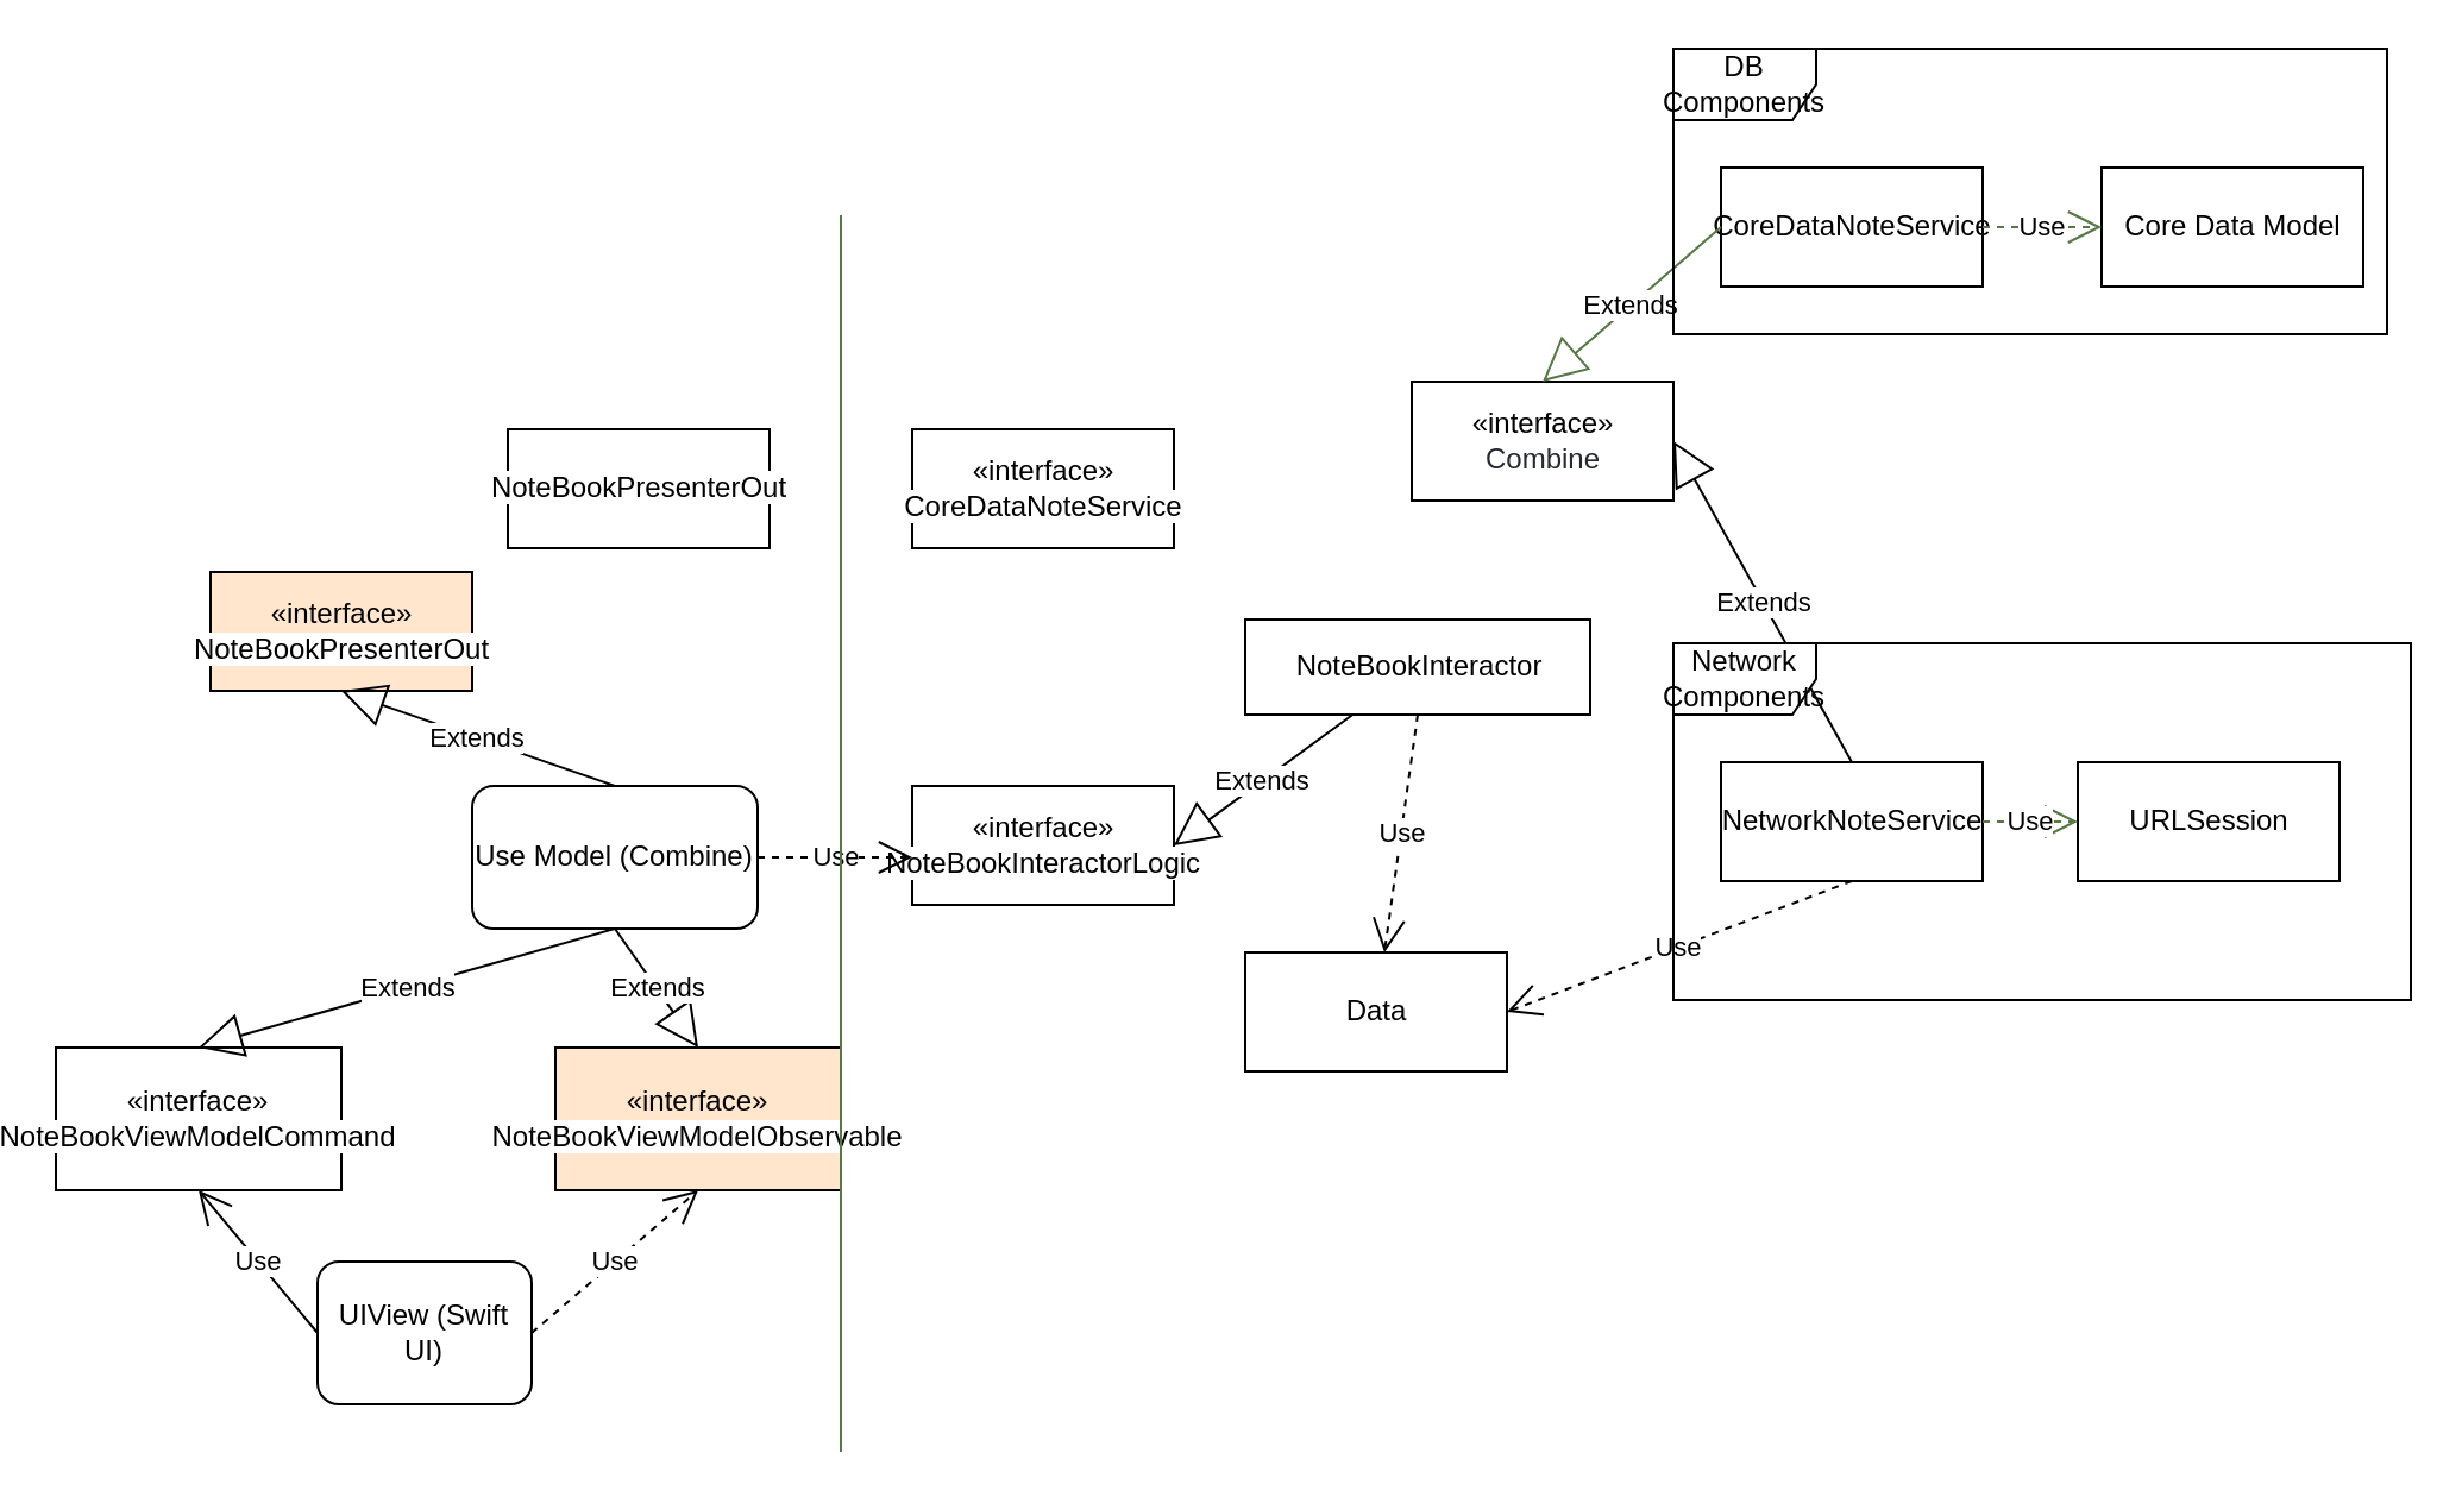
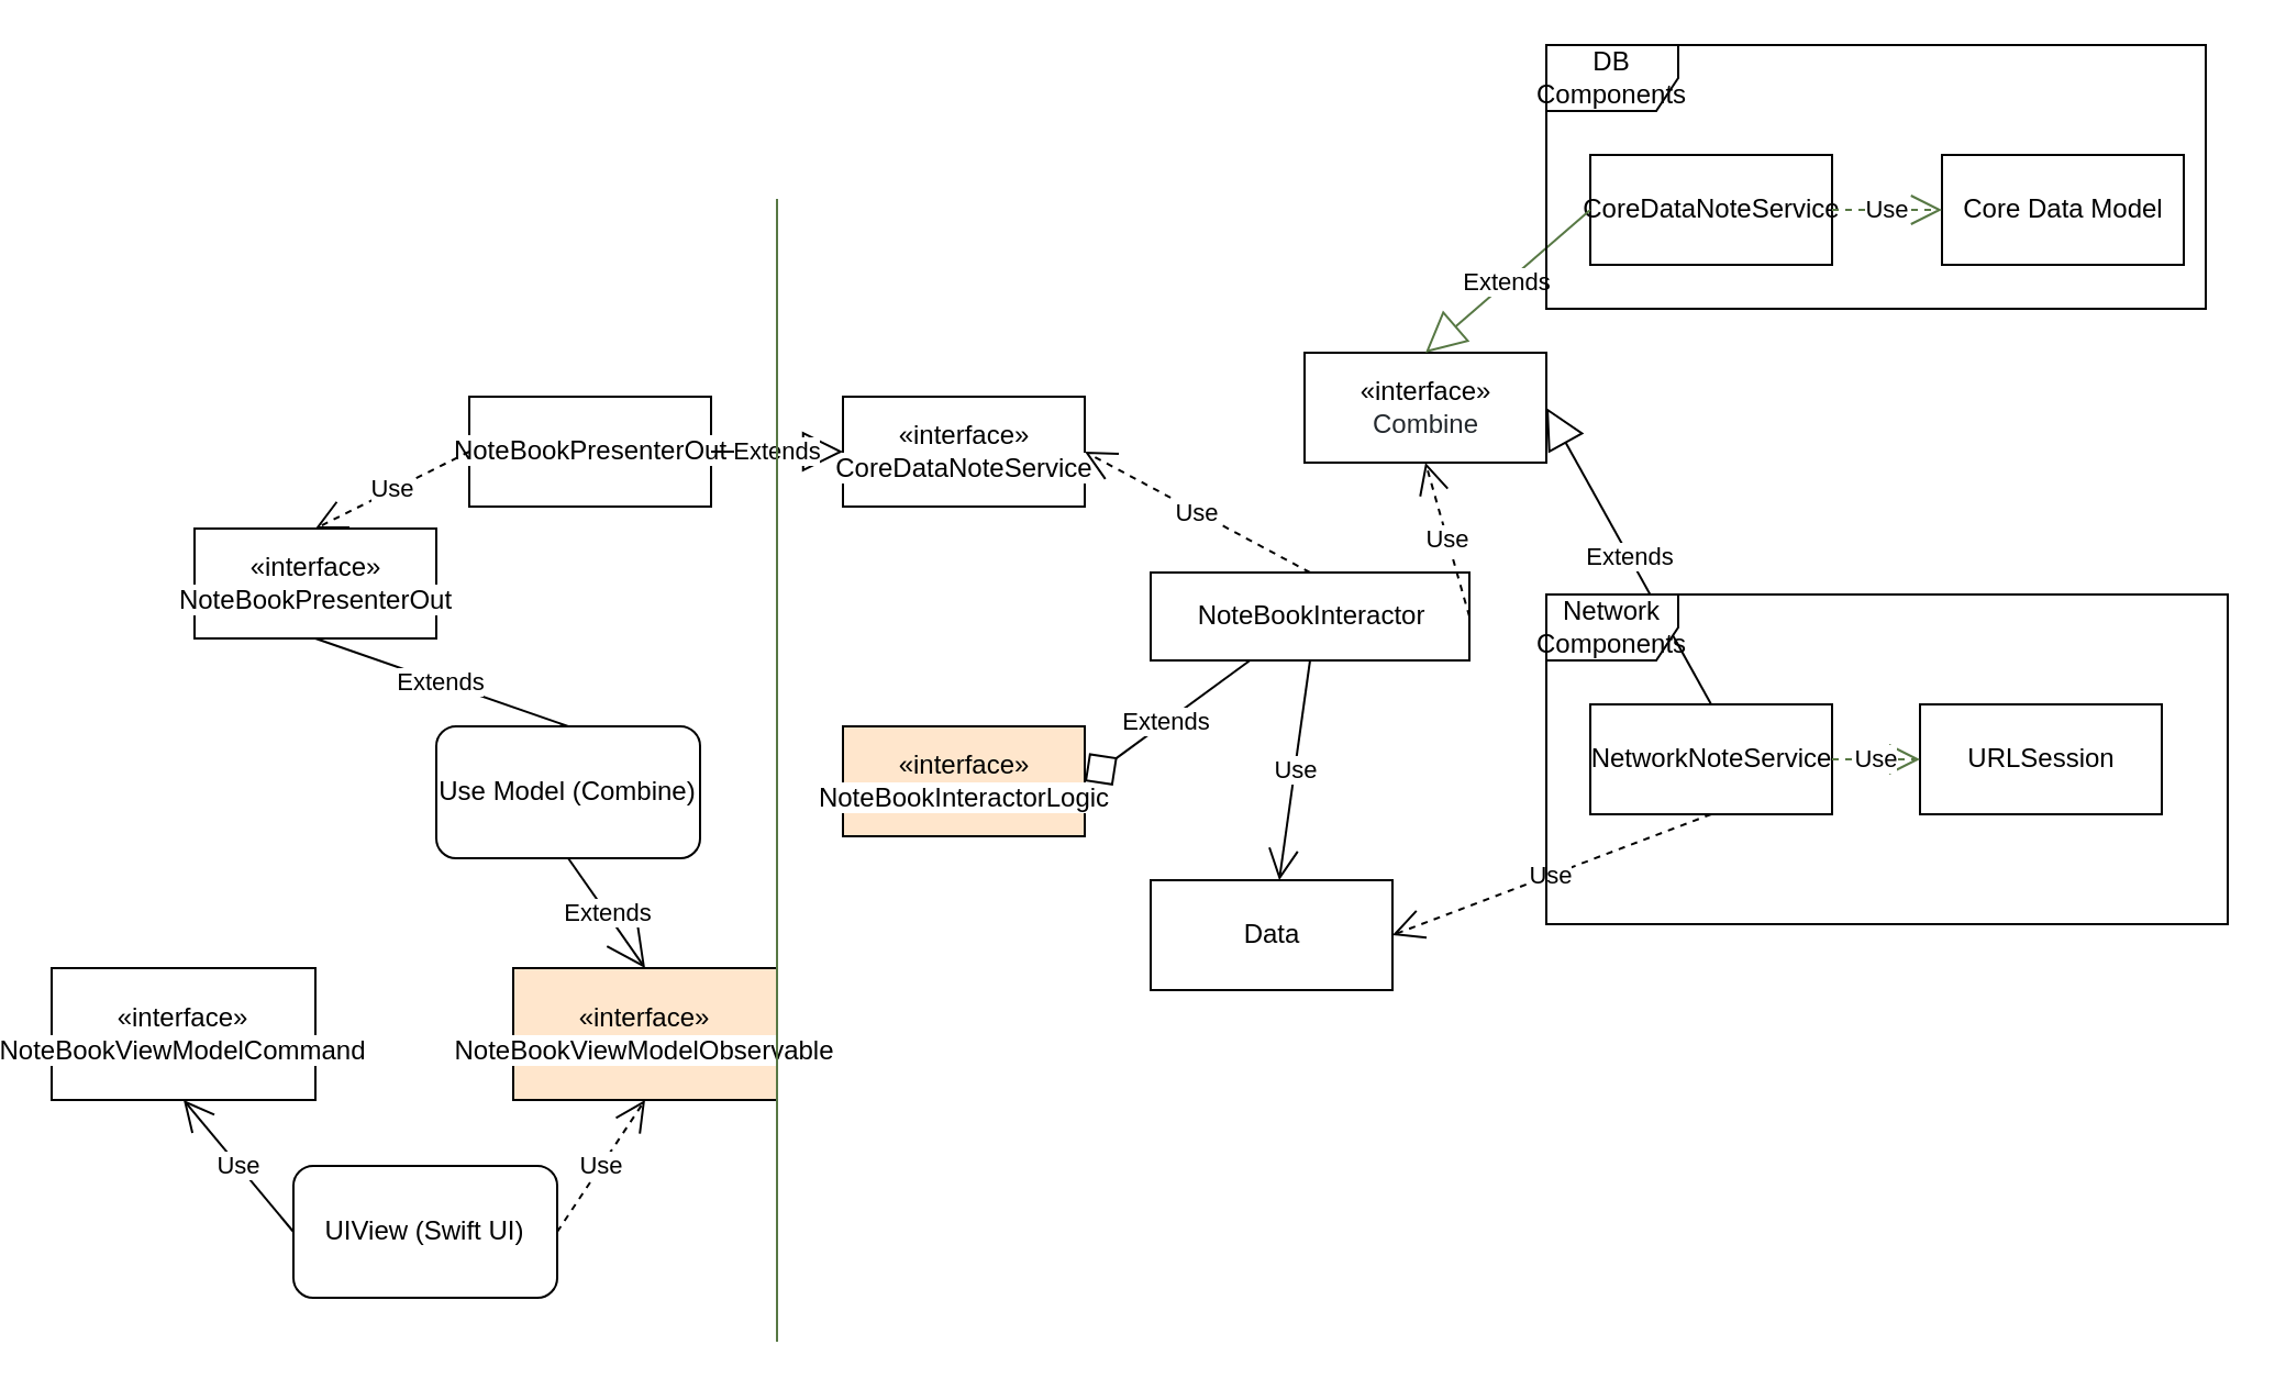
  <mxCell id="0" />
  <mxCell id="1" parent="0" />
  <mxCell id="2" value="Use Model (Combine)" style="rounded=1;whiteSpace=wrap;html=1;" vertex="1" parent="1"><mxGeometry x="195" y="330" width="120" height="60" as="geometry" /></mxCell>
- <mxCell id="3" value="UIView (Swift UI)" style="rounded=1;whiteSpace=wrap;html=1;" vertex="1" parent="1"><mxGeometry x="130" y="530" width="90" height="60" as="geometry" /></mxCell>
+ <mxCell id="3" value="UIView (Swift UI)" style="rounded=1;whiteSpace=wrap;html=1;" vertex="1" parent="1"><mxGeometry x="130" y="530" width="120" height="60" as="geometry" /></mxCell>
  <mxCell id="4" value="&lt;span&gt;«interface»&lt;/span&gt;&lt;span style=&quot;font-family: , &amp;#34;consolas&amp;#34; , &amp;#34;liberation mono&amp;#34; , &amp;#34;menlo&amp;#34; , monospace ; background-color: rgb(255 , 255 , 255)&quot;&gt;&lt;br&gt;NoteBookViewModelObservable&lt;/span&gt;" style="rounded=0;whiteSpace=wrap;html=1;fillColor=#ffe6cc;" vertex="1" parent="1"><mxGeometry x="230" y="440" width="120" height="60" as="geometry" /></mxCell>
  <mxCell id="5" value="&lt;span&gt;«interface»&lt;/span&gt;&lt;span style=&quot;background-color: rgb(255 , 255 , 255)&quot;&gt;&lt;br&gt;NoteBookViewModelCommand&lt;/span&gt;" style="rounded=0;whiteSpace=wrap;html=1;" vertex="1" parent="1"><mxGeometry x="20" y="440" width="120" height="60" as="geometry" /></mxCell>
  <mxCell id="6" value="Use" style="endArrow=open;endSize=12;dashed=0;html=1;entryX=0.5;entryY=1;entryDx=0;entryDy=0;exitX=0;exitY=0.5;exitDx=0;exitDy=0;" edge="1" parent="1" source="3" target="5"><mxGeometry width="160" relative="1" as="geometry"><mxPoint x="10" y="550" as="sourcePoint" /><mxPoint x="170" y="550" as="targetPoint" /></mxGeometry></mxCell>
  <mxCell id="7" value="Use" style="endArrow=open;endSize=12;dashed=1;html=1;exitX=1;exitY=0.5;exitDx=0;exitDy=0;entryX=0.5;entryY=1;entryDx=0;entryDy=0;" edge="1" parent="1" source="3" target="4"><mxGeometry width="160" relative="1" as="geometry"><mxPoint x="290" y="560" as="sourcePoint" /><mxPoint x="450" y="560" as="targetPoint" /></mxGeometry></mxCell>
- <mxCell id="8" value="Extends" style="endArrow=block;endSize=16;endFill=0;html=1;exitX=0.5;exitY=1;exitDx=0;exitDy=0;entryX=0.5;entryY=0;entryDx=0;entryDy=0;" edge="1" parent="1" source="2" target="4"><mxGeometry width="160" relative="1" as="geometry"><mxPoint x="205" y="450" as="sourcePoint" /><mxPoint x="365" y="450" as="targetPoint" /></mxGeometry></mxCell>
- <mxCell id="9" value="Extends" style="endArrow=block;endSize=16;endFill=0;html=1;exitX=0.5;exitY=1;exitDx=0;exitDy=0;entryX=0.5;entryY=0;entryDx=0;entryDy=0;" edge="1" parent="1" source="2" target="5"><mxGeometry width="160" relative="1" as="geometry"><mxPoint x="205" y="450" as="sourcePoint" /><mxPoint x="365" y="450" as="targetPoint" /></mxGeometry></mxCell>
- <mxCell id="10" value="«interface»&lt;br&gt;&lt;span style=&quot;font-family: , &amp;#34;consolas&amp;#34; , &amp;#34;liberation mono&amp;#34; , &amp;#34;menlo&amp;#34; , monospace ; background-color: rgb(255 , 255 , 255)&quot;&gt;NoteBookPresenterOut&lt;/span&gt;" style="html=1;fillColor=#ffe6cc;" vertex="1" parent="1"><mxGeometry x="85" y="240" width="110" height="50" as="geometry" /></mxCell>
+ <mxCell id="8" value="Extends" style="endArrow=open;endSize=16;endFill=0;html=1;exitX=0.5;exitY=1;exitDx=0;exitDy=0;entryX=0.5;entryY=0;entryDx=0;entryDy=0;" edge="1" parent="1" source="2" target="4"><mxGeometry width="160" relative="1" as="geometry"><mxPoint x="205" y="450" as="sourcePoint" /><mxPoint x="365" y="450" as="targetPoint" /></mxGeometry></mxCell>
+ <mxCell id="10" value="«interface»&lt;br&gt;&lt;span style=&quot;font-family: , &amp;#34;consolas&amp;#34; , &amp;#34;liberation mono&amp;#34; , &amp;#34;menlo&amp;#34; , monospace ; background-color: rgb(255 , 255 , 255)&quot;&gt;NoteBookPresenterOut&lt;/span&gt;" style="html=1;" vertex="1" parent="1"><mxGeometry x="85" y="240" width="110" height="50" as="geometry" /></mxCell>
  <mxCell id="11" value="«interface»&lt;br&gt;&lt;span style=&quot;font-family: , &amp;#34;consolas&amp;#34; , &amp;#34;liberation mono&amp;#34; , &amp;#34;menlo&amp;#34; , monospace ; background-color: rgb(255 , 255 , 255)&quot;&gt;CoreDataNoteService&lt;/span&gt;" style="html=1;" vertex="1" parent="1"><mxGeometry x="380" y="180" width="110" height="50" as="geometry" /></mxCell>
  <mxCell id="12" value="&lt;span style=&quot;background-color: rgb(255 , 255 , 255)&quot;&gt;NoteBookPresenterOut&lt;/span&gt;" style="html=1;" vertex="1" parent="1"><mxGeometry x="210" y="180" width="110" height="50" as="geometry" /></mxCell>
- <mxCell id="15" value="Extends" style="endArrow=block;endSize=16;endFill=0;html=1;entryX=0.5;entryY=1;entryDx=0;entryDy=0;exitX=0.5;exitY=0;exitDx=0;exitDy=0;" edge="1" parent="1" source="2" target="10"><mxGeometry width="160" relative="1" as="geometry"><mxPoint x="-90" y="420" as="sourcePoint" /><mxPoint x="70" y="420" as="targetPoint" /></mxGeometry></mxCell>
+ <mxCell id="13" value="Extends" style="endArrow=block;endSize=16;endFill=0;html=1;entryX=0;entryY=0.5;entryDx=0;entryDy=0;exitX=1;exitY=0.5;exitDx=0;exitDy=0;" edge="1" parent="1" source="12" target="11"><mxGeometry width="160" relative="1" as="geometry"><mxPoint x="270" y="150" as="sourcePoint" /><mxPoint x="430" y="150" as="targetPoint" /></mxGeometry></mxCell>
+ <mxCell id="14" value="Use" style="endArrow=open;endSize=12;dashed=1;html=1;entryX=0.5;entryY=0;entryDx=0;entryDy=0;exitX=0;exitY=0.5;exitDx=0;exitDy=0;" edge="1" parent="1" source="12" target="10"><mxGeometry width="160" relative="1" as="geometry"><mxPoint x="-10" y="110" as="sourcePoint" /><mxPoint x="150" y="110" as="targetPoint" /></mxGeometry></mxCell>
+ <mxCell id="15" value="Extends" style="endArrow=none;endSize=16;endFill=0;html=1;entryX=0.5;entryY=1;entryDx=0;entryDy=0;exitX=0.5;exitY=0;exitDx=0;exitDy=0;" edge="1" parent="1" source="2" target="10"><mxGeometry width="160" relative="1" as="geometry"><mxPoint x="-90" y="420" as="sourcePoint" /><mxPoint x="70" y="420" as="targetPoint" /></mxGeometry></mxCell>
  <mxCell id="16" value="&lt;span style=&quot;background-color: rgb(255 , 255 , 255)&quot;&gt;NoteBookInteractor&lt;/span&gt;" style="html=1;" vertex="1" parent="1"><mxGeometry x="520" y="260" width="145" height="40" as="geometry" /></mxCell>
- <mxCell id="17" value="«interface»&lt;br&gt;&lt;span style=&quot;background-color: rgb(255 , 255 , 255)&quot;&gt;NoteBookInteractorLogic&lt;/span&gt;" style="html=1;" vertex="1" parent="1"><mxGeometry x="380" y="330" width="110" height="50" as="geometry" /></mxCell>
- <mxCell id="18" value="Extends" style="endArrow=block;endSize=16;endFill=0;html=1;entryX=1;entryY=0.5;entryDx=0;entryDy=0;" edge="1" parent="1" source="16" target="17"><mxGeometry width="160" relative="1" as="geometry"><mxPoint x="445" y="170" as="sourcePoint" /><mxPoint x="445" y="170" as="targetPoint" /></mxGeometry></mxCell>
- <mxCell id="19" value="Use" style="endArrow=open;endSize=12;dashed=1;html=1;entryX=0;entryY=0.6;entryDx=0;entryDy=0;exitX=1;exitY=0.5;exitDx=0;exitDy=0;entryPerimeter=0;" edge="1" parent="1" source="2" target="17"><mxGeometry width="160" relative="1" as="geometry"><mxPoint x="315" y="360" as="sourcePoint" /><mxPoint x="475" y="360" as="targetPoint" /></mxGeometry></mxCell>
+ <mxCell id="17" value="«interface»&lt;br&gt;&lt;span style=&quot;background-color: rgb(255 , 255 , 255)&quot;&gt;NoteBookInteractorLogic&lt;/span&gt;" style="html=1;fillColor=#ffe6cc;" vertex="1" parent="1"><mxGeometry x="380" y="330" width="110" height="50" as="geometry" /></mxCell>
+ <mxCell id="18" value="Extends" style="endArrow=diamond;endSize=16;endFill=0;html=1;entryX=1;entryY=0.5;entryDx=0;entryDy=0;" edge="1" parent="1" source="16" target="17"><mxGeometry width="160" relative="1" as="geometry"><mxPoint x="445" y="170" as="sourcePoint" /><mxPoint x="445" y="170" as="targetPoint" /></mxGeometry></mxCell>
+ <mxCell id="20" value="Use" style="endArrow=open;endSize=12;dashed=1;html=1;entryX=1;entryY=0.5;entryDx=0;entryDy=0;exitX=0.5;exitY=0;exitDx=0;exitDy=0;" edge="1" parent="1" source="16" target="11"><mxGeometry width="160" relative="1" as="geometry"><mxPoint x="360" y="310" as="sourcePoint" /><mxPoint x="520" y="310" as="targetPoint" /></mxGeometry></mxCell>
  <mxCell id="21" value="«interface»&lt;br&gt;&lt;span style=&quot;color: rgb(36 , 41 , 46) ; font-family: , &amp;#34;consolas&amp;#34; , &amp;#34;liberation mono&amp;#34; , &amp;#34;menlo&amp;#34; , monospace ; background-color: rgb(255 , 255 , 255)&quot;&gt;Combine&lt;/span&gt;" style="html=1;" vertex="1" parent="1"><mxGeometry x="590" y="160" width="110" height="50" as="geometry" /></mxCell>
+ <mxCell id="22" value="Use" style="endArrow=open;endSize=12;dashed=1;html=1;entryX=0.5;entryY=1;entryDx=0;entryDy=0;exitX=1;exitY=0.5;exitDx=0;exitDy=0;" edge="1" parent="1" source="16" target="21"><mxGeometry width="160" relative="1" as="geometry"><mxPoint x="630" y="390" as="sourcePoint" /><mxPoint x="790" y="390" as="targetPoint" /></mxGeometry></mxCell>
  <mxCell id="23" value="NetworkNoteService" style="html=1;" vertex="1" parent="1"><mxGeometry x="720" y="320" width="110" height="50" as="geometry" /></mxCell>
  <mxCell id="24" value="Extends" style="endArrow=block;endSize=16;endFill=0;html=1;entryX=1;entryY=0.5;entryDx=0;entryDy=0;exitX=0.5;exitY=0;exitDx=0;exitDy=0;" edge="1" parent="1" source="23" target="21"><mxGeometry width="160" relative="1" as="geometry"><mxPoint x="600" y="420" as="sourcePoint" /><mxPoint x="760" y="420" as="targetPoint" /></mxGeometry></mxCell>
  <mxCell id="25" value="Data" style="html=1;" vertex="1" parent="1"><mxGeometry x="520" y="400" width="110" height="50" as="geometry" /></mxCell>
- <mxCell id="26" value="Use" style="endArrow=open;endSize=12;dashed=1;html=1;exitX=0.5;exitY=1;exitDx=0;exitDy=0;" edge="1" parent="1" source="16" target="25"><mxGeometry width="160" relative="1" as="geometry"><mxPoint x="600" y="530" as="sourcePoint" /><mxPoint x="760" y="530" as="targetPoint" /></mxGeometry></mxCell>
+ <mxCell id="26" value="Use" style="endArrow=open;endSize=12;dashed=0;html=1;exitX=0.5;exitY=1;exitDx=0;exitDy=0;" edge="1" parent="1" source="16" target="25"><mxGeometry width="160" relative="1" as="geometry"><mxPoint x="600" y="530" as="sourcePoint" /><mxPoint x="760" y="530" as="targetPoint" /></mxGeometry></mxCell>
  <mxCell id="27" value="Use" style="endArrow=open;endSize=12;dashed=1;html=1;exitX=0.5;exitY=1;exitDx=0;exitDy=0;entryX=1;entryY=0.5;entryDx=0;entryDy=0;" edge="1" parent="1" source="23" target="25"><mxGeometry width="160" relative="1" as="geometry"><mxPoint x="780" y="380" as="sourcePoint" /><mxPoint x="940" y="380" as="targetPoint" /></mxGeometry></mxCell>
  <mxCell id="28" value="" style="endArrow=none;html=1;fillColor=#d5e8d4;strokeColor=#577844;" edge="1" parent="1"><mxGeometry width="50" height="50" relative="1" as="geometry"><mxPoint x="350" y="610" as="sourcePoint" /><mxPoint x="350" y="90" as="targetPoint" /></mxGeometry></mxCell>
  <mxCell id="29" value="URLSession" style="html=1;" vertex="1" parent="1"><mxGeometry x="870" y="320" width="110" height="50" as="geometry" /></mxCell>
  <mxCell id="30" value="Use" style="endArrow=open;endSize=12;dashed=1;html=1;strokeColor=#577844;exitX=1;exitY=0.5;exitDx=0;exitDy=0;entryX=0;entryY=0.5;entryDx=0;entryDy=0;" edge="1" parent="1" source="23" target="29"><mxGeometry width="160" relative="1" as="geometry"><mxPoint x="790" y="280" as="sourcePoint" /><mxPoint y="280" as="targetPoint" x="840" /></mxGeometry></mxCell>
  <mxCell id="31" value="Network Components" style="shape=umlFrame;whiteSpace=wrap;html=1;" vertex="1" parent="1"><mxGeometry x="700" y="270" width="310" height="150" as="geometry" /></mxCell>
  <mxCell id="32" value="CoreDataNoteService" style="html=1;" vertex="1" parent="1"><mxGeometry x="720" y="70" width="110" height="50" as="geometry" /></mxCell>
  <mxCell id="33" value="Core Data Model" style="html=1;" vertex="1" parent="1"><mxGeometry x="880" y="70" width="110" height="50" as="geometry" /></mxCell>
  <mxCell id="34" value="Extends" style="endArrow=block;endSize=16;endFill=0;html=1;strokeColor=#577844;exitX=0;exitY=0.5;exitDx=0;exitDy=0;entryX=0.5;entryY=0;entryDx=0;entryDy=0;" edge="1" parent="1" source="32" target="21"><mxGeometry width="160" relative="1" as="geometry"><mxPoint x="510" y="50" as="sourcePoint" /><mxPoint x="670" y="50" as="targetPoint" /></mxGeometry></mxCell>
  <mxCell id="35" value="Use" style="endArrow=open;endSize=12;dashed=1;html=1;strokeColor=#577844;exitX=1;exitY=0.5;exitDx=0;exitDy=0;" edge="1" parent="1" source="32" target="33"><mxGeometry width="160" relative="1" as="geometry"><mxPoint y="0" as="sourcePoint" x="840" /><mxPoint x="1000" y="0" as="targetPoint" /></mxGeometry></mxCell>
  <mxCell id="36" value="DB Components" style="shape=umlFrame;whiteSpace=wrap;html=1;" vertex="1" parent="1"><mxGeometry x="700" y="20" width="300" height="120" as="geometry" /></mxCell>
